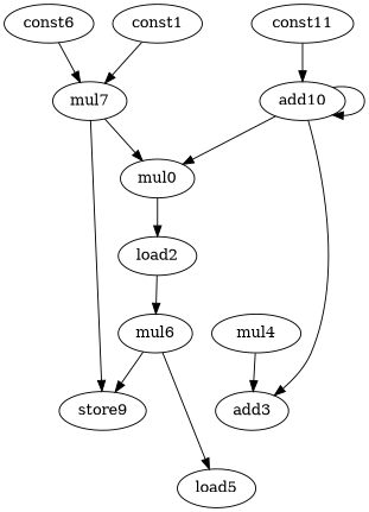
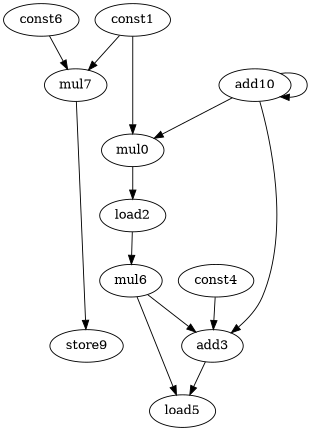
  digraph {
    node [opcode=mul]
    edge [operand=0]
    load2 [opcode=load]
    mul0
    mul6
    const1 [opcode=const]
    mul7
    load5 [opcode=load]
    store9 [opcode=store]
    n8 [label=add3]
-   const4 [opcode=const label=mul4]
+   const4 [opcode=const]
    n10 [label=const6 opcode=const]
    add10 [opcode=add]
-   const11 [opcode=const]
    load2 -> mul6 [operand=1]
    mul0 -> load2
    mul6 -> load5
-   mul6 -> store9
-   mul7 -> mul0
+   mul6 -> n8
+   const1 -> mul0
    const1 -> mul7 [operand=1]
    mul7 -> store9 [operand=1]
+   n8 -> load5
    const4 -> n8
    n10 -> mul7
    add10 -> mul0 [operand=1]
    add10 -> n8 [operand=1]
    add10 -> add10
-   const11 -> add10 [operand=1]
  }
